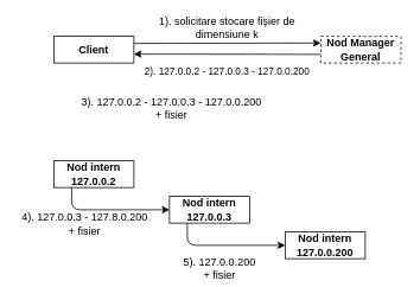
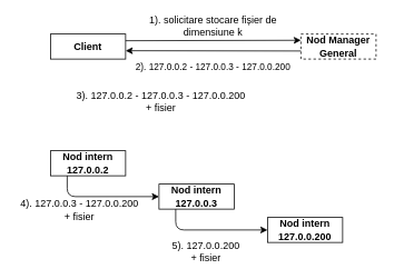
  <mxCell id="0" />
  <mxCell id="1" parent="0" />
  <mxCell id="2" value="&lt;b&gt;Client&lt;/b&gt;" style="rounded=0;whiteSpace=wrap;html=1;" vertex="1" parent="1"><mxGeometry x="60" y="40" width="90" height="30" as="geometry" /></mxCell>
  <mxCell id="3" value="&lt;b&gt;Nod Manager General&lt;/b&gt;" style="rounded=0;whiteSpace=wrap;html=1;dashed=1;" vertex="1" parent="1"><mxGeometry x="360" y="40" width="90" height="30" as="geometry" /></mxCell>
  <mxCell id="4" value="&lt;b&gt;Nod intern&lt;br&gt;127.0.0.2&lt;br&gt;&lt;/b&gt;" style="rounded=0;whiteSpace=wrap;html=1;" vertex="1" parent="1"><mxGeometry x="60" y="180" width="90" height="30" as="geometry" /></mxCell>
  <mxCell id="5" value="&lt;b&gt;Nod intern&lt;br&gt;127.0.0.3&lt;br&gt;&lt;/b&gt;" style="rounded=0;whiteSpace=wrap;html=1;" vertex="1" parent="1"><mxGeometry x="190" y="220" width="90" height="30" as="geometry" /></mxCell>
  <mxCell id="6" value="&lt;b&gt;Nod intern&lt;br&gt;127.0.0.200&lt;br&gt;&lt;/b&gt;" style="rounded=0;whiteSpace=wrap;html=1;" vertex="1" parent="1"><mxGeometry x="320" y="260" width="90" height="30" as="geometry" /></mxCell>
  <mxCell id="7" value="" style="endArrow=classic;html=1;entryX=0;entryY=0.25;entryDx=0;entryDy=0;" edge="1" parent="1" target="3"><mxGeometry width="50" height="50" relative="1" as="geometry"><mxPoint x="150" y="48" as="sourcePoint" /><mxPoint x="200" y="0" as="targetPoint" /></mxGeometry></mxCell>
  <mxCell id="8" value="1). solicitare stocare fișier de dimensiune k" style="text;html=1;strokeColor=none;fillColor=none;align=center;verticalAlign=middle;whiteSpace=wrap;rounded=0;" vertex="1" parent="1"><mxGeometry x="170" y="20" width="170" height="20" as="geometry" /></mxCell>
  <mxCell id="9" value="" style="endArrow=classic;html=1;exitX=0;exitY=0.678;exitDx=0;exitDy=0;exitPerimeter=0;" edge="1" parent="1" source="3"><mxGeometry width="50" height="50" relative="1" as="geometry"><mxPoint x="100" y="110" as="sourcePoint" /><mxPoint x="150" y="60" as="targetPoint" /></mxGeometry></mxCell>
  <mxCell id="10" value="&lt;font style=&quot;font-size: 11px&quot;&gt;2). 127.0.0.2 - 127.0.0.3 - 127.0.0.200&lt;/font&gt;" style="text;html=1;strokeColor=none;fillColor=none;align=center;verticalAlign=middle;whiteSpace=wrap;rounded=0;" vertex="1" parent="1"><mxGeometry x="150" y="70" width="210" height="20" as="geometry" /></mxCell>
  <mxCell id="11" value="3). 127.0.0.2 - 127.0.0.3 - 127.0.0.200&lt;br&gt;+ fisier" style="text;html=1;strokeColor=none;fillColor=none;align=center;verticalAlign=middle;whiteSpace=wrap;rounded=0;" vertex="1" parent="1"><mxGeometry x="85" y="120" width="215" as="geometry" /></mxCell>
  <mxCell id="12" value="" style="endArrow=classic;html=1;entryX=0;entryY=0.5;entryDx=0;entryDy=0;" edge="1" parent="1" target="5"><mxGeometry width="50" height="50" relative="1" as="geometry"><mxPoint x="80" y="210" as="sourcePoint" /><mxPoint x="130" y="160" as="targetPoint" /><Array as="points"><mxPoint x="80" y="235" /></Array></mxGeometry></mxCell>
- <mxCell id="13" value="4). 127.0.0.3 - 127.8.0.200&lt;br&gt;+ fisier" style="text;html=1;strokeColor=none;fillColor=none;align=center;verticalAlign=middle;whiteSpace=wrap;rounded=0;" vertex="1" parent="1"><mxGeometry x="20" y="250" width="150" as="geometry" /></mxCell>
+ <mxCell id="13" value="4). 127.0.0.3 - 127.0.0.200&lt;br&gt;+ fisier" style="text;html=1;strokeColor=none;fillColor=none;align=center;verticalAlign=middle;whiteSpace=wrap;rounded=0;" vertex="1" parent="1"><mxGeometry x="20" y="250" width="150" as="geometry" /></mxCell>
  <mxCell id="14" value="" style="endArrow=classic;html=1;entryX=0;entryY=0.5;entryDx=0;entryDy=0;" edge="1" parent="1"><mxGeometry width="50" height="50" relative="1" as="geometry"><mxPoint x="210" y="250" as="sourcePoint" /><mxPoint x="320" y="275" as="targetPoint" /><Array as="points"><mxPoint x="210" y="275" /></Array></mxGeometry></mxCell>
  <mxCell id="15" value="5). 127.0.0.200&lt;br&gt;+ fisier" style="text;html=1;strokeColor=none;fillColor=none;align=center;verticalAlign=middle;whiteSpace=wrap;rounded=0;" vertex="1" parent="1"><mxGeometry x="200" y="300" width="92.5" as="geometry" /></mxCell>
